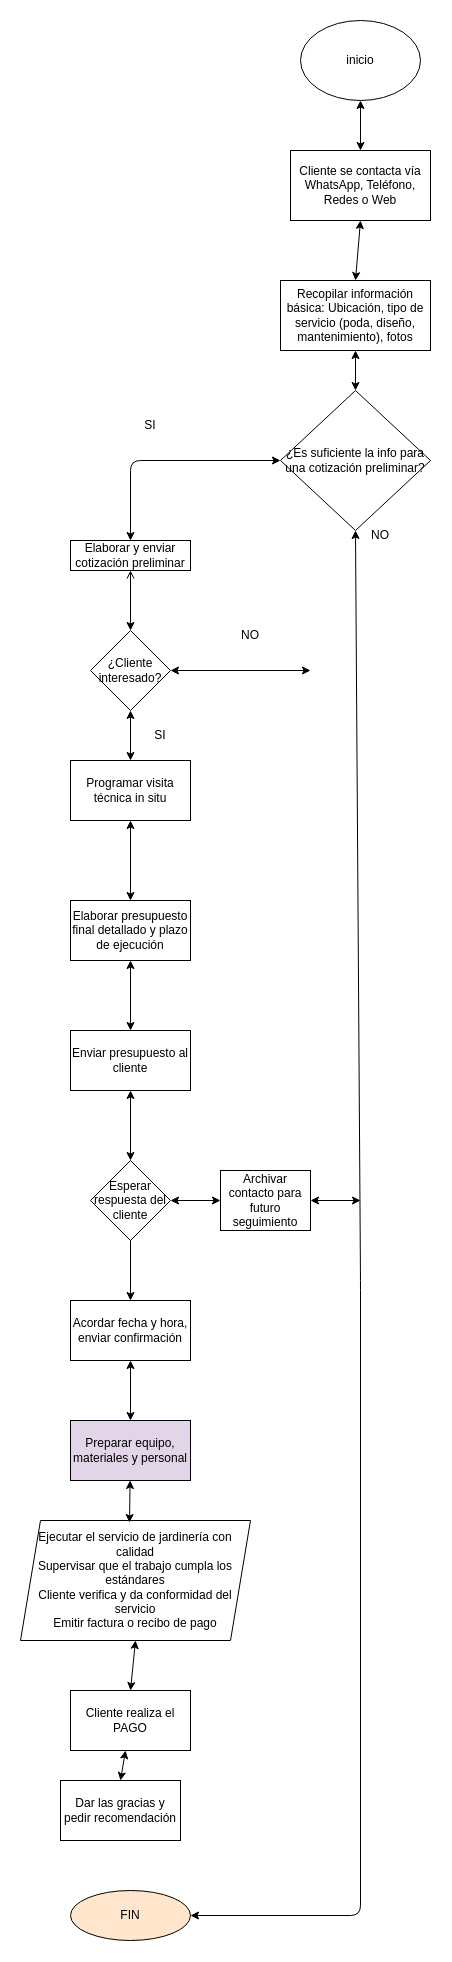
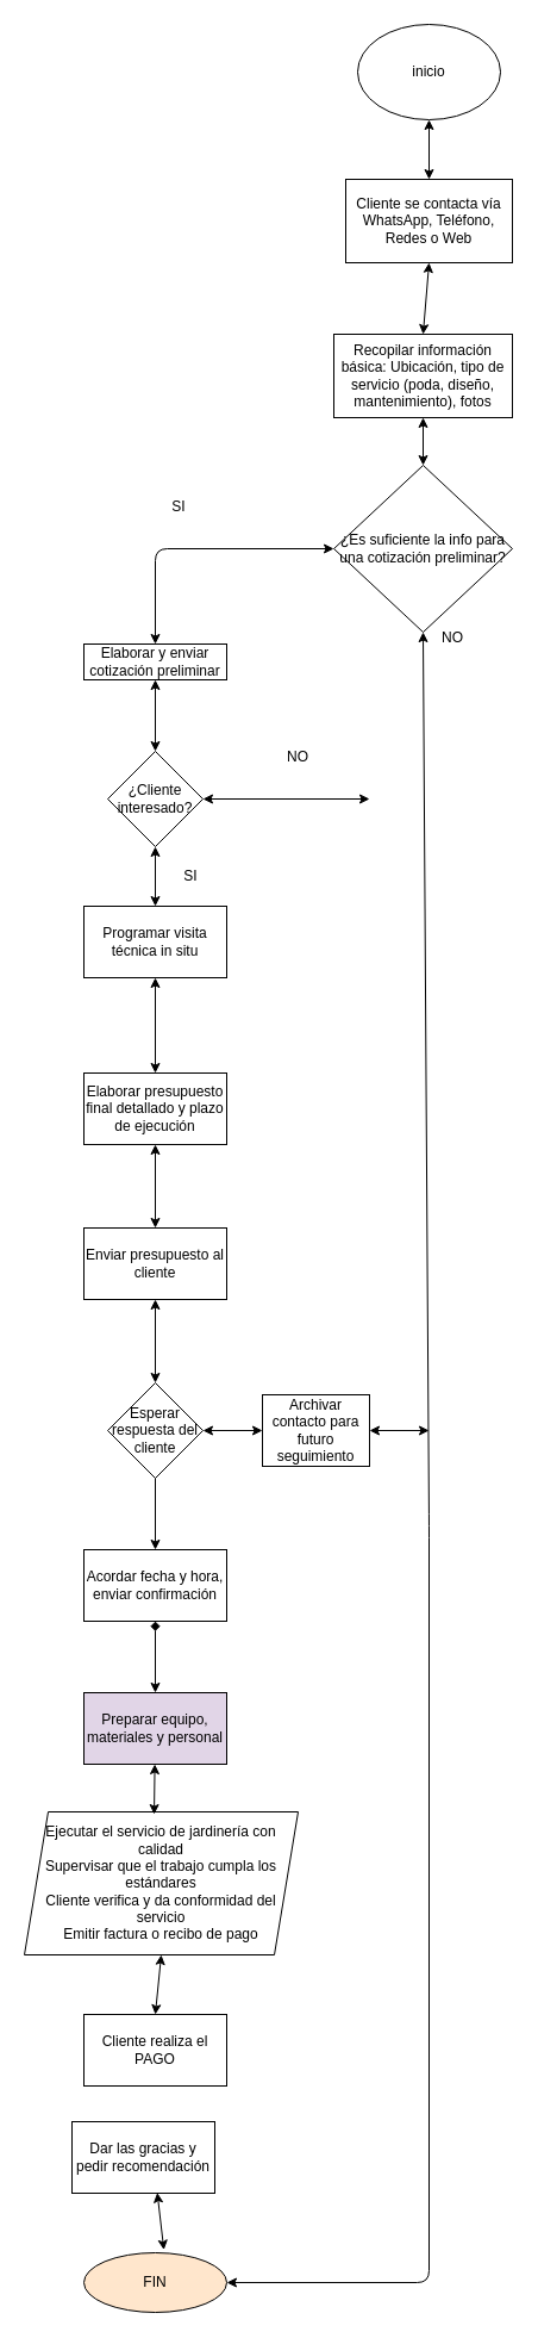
  <mxCell id="0" />
  <mxCell id="1" parent="0" />
  <mxCell id="2" value="inicio" style="ellipse;whiteSpace=wrap;html=1;" parent="1" vertex="1"><mxGeometry x="300" y="20" width="120" height="80" as="geometry" /></mxCell>
  <mxCell id="3" value="Cliente se contacta vía WhatsApp, Teléfono, Redes o Web" style="rounded=0;whiteSpace=wrap;html=1;" parent="1" vertex="1"><mxGeometry x="290" y="150" width="140" height="70" as="geometry" /></mxCell>
  <mxCell id="4" value="Recopilar información básica: Ubicación, tipo de servicio (poda, diseño, mantenimiento), fotos" style="rounded=0;whiteSpace=wrap;html=1;" parent="1" vertex="1"><mxGeometry x="280" y="280" width="150" height="70" as="geometry" /></mxCell>
  <mxCell id="5" value="¿Es suficiente la info para una cotización preliminar?" style="rhombus;whiteSpace=wrap;html=1;" vertex="1" parent="1"><mxGeometry x="280" y="390" width="150" height="140" as="geometry" /></mxCell>
  <mxCell id="6" value="Elaborar y enviar cotización preliminar" style="rounded=0;whiteSpace=wrap;html=1;" vertex="1" parent="1"><mxGeometry x="70" y="540" width="120" height="30" as="geometry" /></mxCell>
  <mxCell id="7" value="¿Cliente interesado?" style="rhombus;whiteSpace=wrap;html=1;" vertex="1" parent="1"><mxGeometry x="90" y="630" width="80" height="80" as="geometry" /></mxCell>
  <mxCell id="8" value="Programar visita técnica in situ" style="rounded=0;whiteSpace=wrap;html=1;" vertex="1" parent="1"><mxGeometry x="70" y="760" width="120" height="60" as="geometry" /></mxCell>
  <mxCell id="9" value="" style="endArrow=classic;startArrow=classic;html=1;exitX=0.5;exitY=0;exitDx=0;exitDy=0;entryX=0;entryY=0.5;entryDx=0;entryDy=0;" edge="1" parent="1" source="6" target="5"><mxGeometry width="50" height="50" relative="1" as="geometry"><mxPoint x="410" y="730" as="sourcePoint" /><mxPoint x="460" y="680" as="targetPoint" /><Array as="points"><mxPoint x="130" y="460" /></Array></mxGeometry></mxCell>
  <mxCell id="10" value="SI" style="text;html=1;align=center;verticalAlign=middle;whiteSpace=wrap;rounded=0;" vertex="1" parent="1"><mxGeometry x="120" y="410" width="60" height="30" as="geometry" /></mxCell>
  <mxCell id="11" value="" style="endArrow=classic;startArrow=classic;html=1;exitX=0.5;exitY=1;exitDx=0;exitDy=0;entryX=1;entryY=0.5;entryDx=0;entryDy=0;" edge="1" parent="1" source="5" target="32"><mxGeometry width="50" height="50" relative="1" as="geometry"><mxPoint x="410" y="470" as="sourcePoint" /><mxPoint x="355" y="1910" as="targetPoint" /><Array as="points"><mxPoint x="360" y="1280" /><mxPoint x="360" y="1915" /></Array></mxGeometry></mxCell>
  <mxCell id="12" value="NO" style="text;html=1;align=center;verticalAlign=middle;whiteSpace=wrap;rounded=0;" vertex="1" parent="1"><mxGeometry x="350" y="520" width="60" height="30" as="geometry" /></mxCell>
  <mxCell id="13" value="" style="endArrow=classic;startArrow=classic;html=1;exitX=0.5;exitY=0;exitDx=0;exitDy=0;entryX=0.5;entryY=1;entryDx=0;entryDy=0;" edge="1" parent="1" source="8" target="7"><mxGeometry width="50" height="50" relative="1" as="geometry"><mxPoint x="410" y="710" as="sourcePoint" /><mxPoint x="460" y="660" as="targetPoint" /></mxGeometry></mxCell>
- <mxCell id="14" value="" style="endArrow=open;startArrow=classic;html=1;exitX=0.5;exitY=0;exitDx=0;exitDy=0;entryX=0.5;entryY=1;entryDx=0;entryDy=0;" edge="1" parent="1" source="7" target="6"><mxGeometry width="50" height="50" relative="1" as="geometry"><mxPoint x="410" y="710" as="sourcePoint" /><mxPoint x="460" y="660" as="targetPoint" /></mxGeometry></mxCell>
+ <mxCell id="14" value="" style="endArrow=classic;startArrow=classic;html=1;exitX=0.5;exitY=0;exitDx=0;exitDy=0;entryX=0.5;entryY=1;entryDx=0;entryDy=0;" edge="1" parent="1" source="7" target="6"><mxGeometry width="50" height="50" relative="1" as="geometry"><mxPoint x="410" y="710" as="sourcePoint" /><mxPoint x="460" y="660" as="targetPoint" /></mxGeometry></mxCell>
  <mxCell id="15" value="" style="endArrow=classic;startArrow=classic;html=1;exitX=1;exitY=0.5;exitDx=0;exitDy=0;" edge="1" parent="1" source="7"><mxGeometry width="50" height="50" relative="1" as="geometry"><mxPoint x="410" y="710" as="sourcePoint" /><mxPoint x="310" y="670" as="targetPoint" /></mxGeometry></mxCell>
  <mxCell id="16" value="NO" style="text;html=1;align=center;verticalAlign=middle;whiteSpace=wrap;rounded=0;" vertex="1" parent="1"><mxGeometry x="220" y="620" width="60" height="30" as="geometry" /></mxCell>
  <mxCell id="17" value="SI" style="text;html=1;align=center;verticalAlign=middle;whiteSpace=wrap;rounded=0;" vertex="1" parent="1"><mxGeometry x="130" y="720" width="60" height="30" as="geometry" /></mxCell>
  <mxCell id="18" value="Elaborar presupuesto final detallado y plazo de ejecución" style="rounded=0;whiteSpace=wrap;html=1;" vertex="1" parent="1"><mxGeometry x="70" y="900" width="120" height="60" as="geometry" /></mxCell>
  <mxCell id="19" value="" style="endArrow=classic;startArrow=classic;html=1;exitX=0.5;exitY=0;exitDx=0;exitDy=0;entryX=0.5;entryY=1;entryDx=0;entryDy=0;" edge="1" parent="1" source="18" target="8"><mxGeometry width="50" height="50" relative="1" as="geometry"><mxPoint x="410" y="920" as="sourcePoint" /><mxPoint x="460" y="870" as="targetPoint" /></mxGeometry></mxCell>
  <mxCell id="20" value="Enviar presupuesto al cliente" style="rounded=0;whiteSpace=wrap;html=1;" vertex="1" parent="1"><mxGeometry x="70" y="1030" width="120" height="60" as="geometry" /></mxCell>
  <mxCell id="21" value="" style="endArrow=classic;startArrow=classic;html=1;exitX=0.5;exitY=0;exitDx=0;exitDy=0;" edge="1" parent="1" source="20" target="18"><mxGeometry width="50" height="50" relative="1" as="geometry"><mxPoint x="410" y="920" as="sourcePoint" /><mxPoint x="460" y="870" as="targetPoint" /></mxGeometry></mxCell>
  <mxCell id="22" value="Esperar respuesta del cliente" style="rhombus;whiteSpace=wrap;html=1;" vertex="1" parent="1"><mxGeometry x="90" y="1160" width="80" height="80" as="geometry" /></mxCell>
  <mxCell id="23" value="" style="endArrow=classic;startArrow=classic;html=1;exitX=0.5;exitY=0;exitDx=0;exitDy=0;entryX=0.5;entryY=1;entryDx=0;entryDy=0;" edge="1" parent="1" source="22" target="20"><mxGeometry width="50" height="50" relative="1" as="geometry"><mxPoint x="410" y="1090" as="sourcePoint" /><mxPoint x="460" y="1040" as="targetPoint" /></mxGeometry></mxCell>
  <mxCell id="24" value="Archivar contacto para futuro seguimiento" style="rounded=0;whiteSpace=wrap;html=1;" vertex="1" parent="1"><mxGeometry x="220" y="1170" width="90" height="60" as="geometry" /></mxCell>
  <mxCell id="25" value="Acordar fecha y hora, enviar confirmación" style="rounded=0;whiteSpace=wrap;html=1;" vertex="1" parent="1"><mxGeometry x="70" y="1300" width="120" height="60" as="geometry" /></mxCell>
  <mxCell id="26" value="" style="endArrow=none;startArrow=classic;html=1;exitX=0.5;exitY=0;exitDx=0;exitDy=0;entryX=0.5;entryY=1;entryDx=0;entryDy=0;" edge="1" parent="1" source="25" target="22"><mxGeometry width="50" height="50" relative="1" as="geometry"><mxPoint x="410" y="1290" as="sourcePoint" /><mxPoint x="460" y="1240" as="targetPoint" /></mxGeometry></mxCell>
  <mxCell id="27" value="" style="endArrow=classic;startArrow=classic;html=1;exitX=1;exitY=0.5;exitDx=0;exitDy=0;entryX=0;entryY=0.5;entryDx=0;entryDy=0;" edge="1" parent="1" source="22" target="24"><mxGeometry width="50" height="50" relative="1" as="geometry"><mxPoint x="410" y="1290" as="sourcePoint" /><mxPoint x="460" y="1240" as="targetPoint" /></mxGeometry></mxCell>
  <mxCell id="28" value="Preparar equipo, materiales y personal" style="rounded=0;whiteSpace=wrap;html=1;fillColor=#e1d5e7;" vertex="1" parent="1"><mxGeometry x="70" y="1420" width="120" height="60" as="geometry" /></mxCell>
  <mxCell id="29" value="&lt;div&gt;&lt;font color=&quot;#000000&quot;&gt;Ejecutar el servicio de jardinería con calidad&lt;/font&gt;&lt;/div&gt;&lt;div&gt;&lt;font color=&quot;#000000&quot;&gt;Supervisar que el trabajo cumpla los estándares&lt;/font&gt;&lt;/div&gt;&lt;div&gt;&lt;font color=&quot;#000000&quot;&gt;Cliente verifica y da conformidad del servicio&lt;/font&gt;&lt;/div&gt;&lt;div&gt;&lt;font color=&quot;#000000&quot;&gt;Emitir factura o recibo de pago&lt;/font&gt;&lt;/div&gt;" style="shape=parallelogram;perimeter=parallelogramPerimeter;whiteSpace=wrap;html=1;fixedSize=1;" vertex="1" parent="1"><mxGeometry x="20" y="1520" width="230" height="120" as="geometry" /></mxCell>
  <mxCell id="30" value="Cliente realiza el PAGO" style="rounded=0;whiteSpace=wrap;html=1;" vertex="1" parent="1"><mxGeometry x="70" y="1690" width="120" height="60" as="geometry" /></mxCell>
  <mxCell id="31" value="Dar las gracias y pedir recomendación" style="rounded=0;whiteSpace=wrap;html=1;" vertex="1" parent="1"><mxGeometry x="60" y="1780" width="120" height="60" as="geometry" /></mxCell>
  <mxCell id="32" value="FIN" style="ellipse;whiteSpace=wrap;html=1;fillColor=#ffe6cc;" vertex="1" parent="1"><mxGeometry x="70" y="1890" width="120" height="50" as="geometry" /></mxCell>
  <mxCell id="33" value="" style="endArrow=classic;startArrow=classic;html=1;exitX=1;exitY=0.5;exitDx=0;exitDy=0;" edge="1" parent="1" source="24"><mxGeometry width="50" height="50" relative="1" as="geometry"><mxPoint x="410" y="1190" as="sourcePoint" /><mxPoint x="360" y="1200" as="targetPoint" /></mxGeometry></mxCell>
- <mxCell id="34" value="" style="endArrow=classic;startArrow=classic;html=1;exitX=0.5;exitY=0;exitDx=0;exitDy=0;entryX=0.5;entryY=1;entryDx=0;entryDy=0;" edge="1" parent="1" source="28" target="25"><mxGeometry width="50" height="50" relative="1" as="geometry"><mxPoint x="410" y="1590" as="sourcePoint" /><mxPoint x="460" y="1540" as="targetPoint" /></mxGeometry></mxCell>
+ <mxCell id="34" value="" style="endArrow=diamond;startArrow=classic;html=1;exitX=0.5;exitY=0;exitDx=0;exitDy=0;entryX=0.5;entryY=1;entryDx=0;entryDy=0;" edge="1" parent="1" source="28" target="25"><mxGeometry width="50" height="50" relative="1" as="geometry"><mxPoint x="410" y="1590" as="sourcePoint" /><mxPoint x="460" y="1540" as="targetPoint" /></mxGeometry></mxCell>
  <mxCell id="35" value="" style="endArrow=classic;startArrow=classic;html=1;exitX=0.474;exitY=0.017;exitDx=0;exitDy=0;exitPerimeter=0;" edge="1" parent="1" source="29" target="28"><mxGeometry width="50" height="50" relative="1" as="geometry"><mxPoint x="410" y="1590" as="sourcePoint" /><mxPoint x="460" y="1540" as="targetPoint" /></mxGeometry></mxCell>
  <mxCell id="36" value="" style="endArrow=classic;startArrow=classic;html=1;exitX=0.5;exitY=0;exitDx=0;exitDy=0;entryX=0.5;entryY=1;entryDx=0;entryDy=0;" edge="1" parent="1" source="30" target="29"><mxGeometry width="50" height="50" relative="1" as="geometry"><mxPoint x="410" y="1590" as="sourcePoint" /><mxPoint x="460" y="1540" as="targetPoint" /></mxGeometry></mxCell>
- <mxCell id="37" value="" style="endArrow=classic;startArrow=classic;html=1;exitX=0.5;exitY=0;exitDx=0;exitDy=0;" edge="1" parent="1" source="31" target="30"><mxGeometry width="50" height="50" relative="1" as="geometry"><mxPoint x="410" y="1690" as="sourcePoint" /><mxPoint x="460" y="1640" as="targetPoint" /></mxGeometry></mxCell>
+ <mxCell id="38" value="" style="endArrow=classic;startArrow=classic;html=1;exitX=0.56;exitY=-0.048;exitDx=0;exitDy=0;exitPerimeter=0;entryX=0.597;entryY=0.993;entryDx=0;entryDy=0;entryPerimeter=0;" edge="1" parent="1" source="32" target="31"><mxGeometry width="50" height="50" relative="1" as="geometry"><mxPoint x="410" y="1690" as="sourcePoint" /><mxPoint x="460" y="1640" as="targetPoint" /></mxGeometry></mxCell>
  <mxCell id="39" value="" style="endArrow=classic;startArrow=classic;html=1;exitX=0.5;exitY=0;exitDx=0;exitDy=0;" edge="1" parent="1" source="5" target="4"><mxGeometry width="50" height="50" relative="1" as="geometry"><mxPoint x="410" y="390" as="sourcePoint" /><mxPoint x="460" y="340" as="targetPoint" /></mxGeometry></mxCell>
  <mxCell id="40" value="" style="endArrow=classic;startArrow=classic;html=1;exitX=0.5;exitY=0;exitDx=0;exitDy=0;entryX=0.5;entryY=1;entryDx=0;entryDy=0;" edge="1" parent="1" source="4" target="3"><mxGeometry width="50" height="50" relative="1" as="geometry"><mxPoint x="410" y="390" as="sourcePoint" /><mxPoint x="460" y="340" as="targetPoint" /></mxGeometry></mxCell>
  <mxCell id="41" value="" style="endArrow=classic;startArrow=classic;html=1;exitX=0.5;exitY=0;exitDx=0;exitDy=0;entryX=0.5;entryY=1;entryDx=0;entryDy=0;" edge="1" parent="1" source="3" target="2"><mxGeometry width="50" height="50" relative="1" as="geometry"><mxPoint x="410" y="390" as="sourcePoint" /><mxPoint x="460" y="340" as="targetPoint" /></mxGeometry></mxCell>
